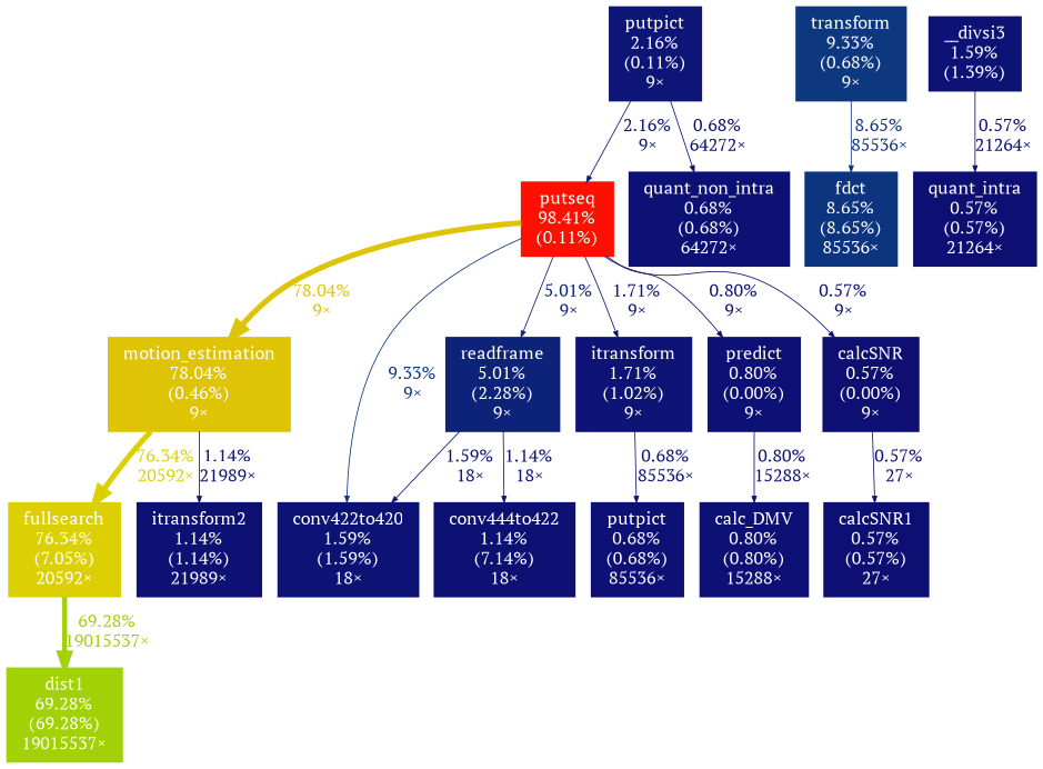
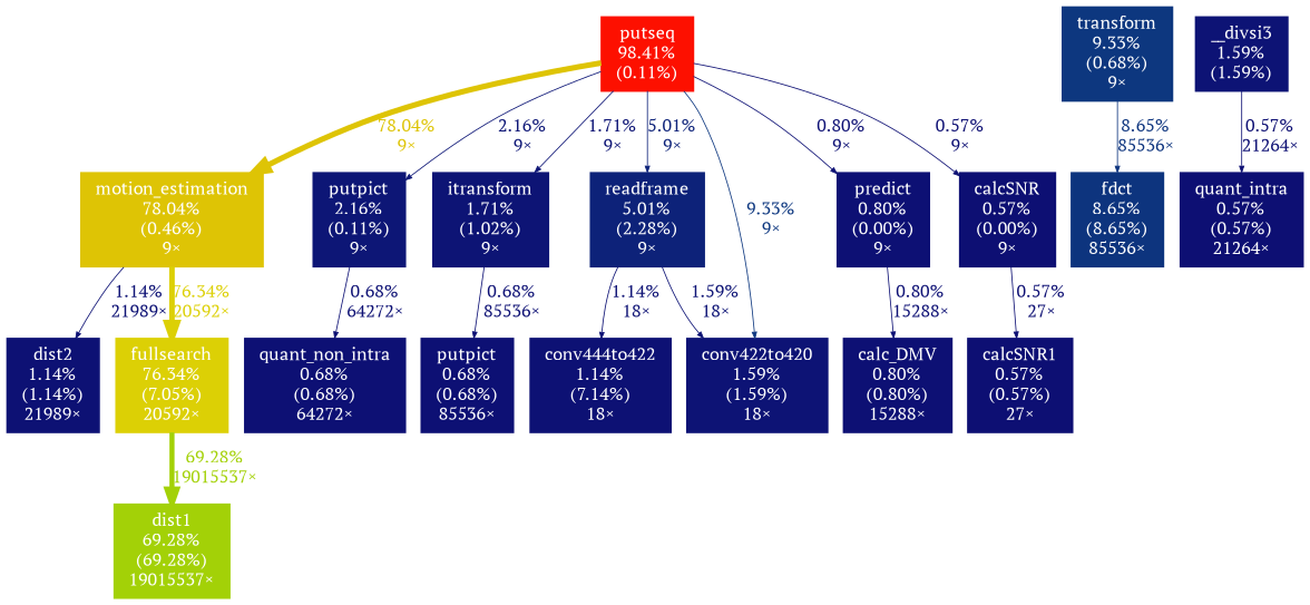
  digraph {
    fontname="PT Serif"
    nodesep=0.125
    ranksep=0.25
    node [color="#0d1074" fontcolor="#ffffff" fontname="PT Serif" fontsize=10.00 shape=box style=filled]
    edge [arrowsize=0.35 color="#0d1074" fontcolor="#0d1074" fontname="PT Serif" fontsize=10.00 labeldistance=0.50 penwidth=0.50]
    n1 [color="#fd1000" height=0 label="putseq\n98.41%\n(0.11%)" width=0]
    n2 [color="#dec405" height=0 label="motion_estimation\n78.04%\n(0.46%)\n9×" width=0]
    n3 [color="#0d2279" height=0 label="readframe\n5.01%\n(2.28%)\n9×" width=0]
    n4 [color="#0d1676" height=0 label="putpict\n2.16%\n(0.11%)\n9×" width=0]
    n5 [color="#0d1475" height=0 label="itransform\n1.71%\n(1.02%)\n9×" width=0]
    n6 [height=0 label="predict\n0.80%\n(0.00%)\n9×" width=0]
    n7 [color="#0d0f73" height=0 label="calcSNR\n0.57%\n(0.00%)\n9×" width=0]
    n8 [color="#0d1375" height=0 label="conv422to420\n1.59%\n(1.59%)\n18×" width=0]
    n9 [color="#dcd005" height=0 label="fullsearch\n76.34%\n(7.05%)\n20592×" width=0]
-   n10 [color="#0d1174" height=0 label="itransform2\n1.14%\n(1.14%)\n21989×" width=0]
+   n10 [color="#0d1174" height=0 label="dist2\n1.14%\n(1.14%)\n21989×" width=0]
    n11 [color="#0d377f" height=0 label="transform\n9.33%\n(0.68%)\n9×" width=0]
    n12 [color="#0d347e" height=0 label="fdct\n8.65%\n(8.65%)\n85536×" width=0]
    n13 [color="#0d1174" height=0 label="conv444to422\n1.14%\n(7.14%)\n18×" width=0]
    n14 [height=0 label="quant_non_intra\n0.68%\n(0.68%)\n64272×" width=0]
    n15 [height=0 label="putpict\n0.68%\n(0.68%)\n85536×" width=0]
    n16 [height=0 label="calc_DMV\n0.80%\n(0.80%)\n15288×" width=0]
    n17 [color="#0d0f73" height=0 label="calcSNR1\n0.57%\n(0.57%)\n27×" width=0]
    n18 [color="#a3d107" height=0 label="dist1\n69.28%\n(69.28%)\n19015537×" width=0]
    n19 [color="#0d0f73" height=0 label="quant_intra\n0.57%\n(0.57%)\n21264×" width=0]
-   n20 [color="#0d1375" height=0 label="__divsi3\n1.59%\n(1.39%)" width=0]
+   n20 [color="#0d1375" height=0 label="__divsi3\n1.59%\n(1.59%)" width=0]
    n1 -> n2 [arrowsize=0.88 color="#dec405" fontcolor="#dec405" label="78.04%\n9×" labeldistance=3.12 penwidth=3.12]
    n1 -> n3 [color="#0d2279" fontcolor="#0d2279" label="5.01%\n9×"]
-   n4 -> n1 [color="#0d1676" fontcolor="#0d1676" label="2.16%\n9×"]
+   n1 -> n4 [color="#0d1676" fontcolor="#0d1676" label="2.16%\n9×"]
    n1 -> n5 [color="#0d1475" fontcolor="#0d1475" label="1.71%\n9×"]
    n1 -> n6 [label="0.80%\n9×"]
    n1 -> n7 [color="#0d0f73" fontcolor="#0d0f73" label="0.57%\n9×"]
    n1 -> n8 [color="#0d377f" fontcolor="#0d377f" label="9.33%\n9×"]
    n2 -> n9 [arrowsize=0.87 color="#dcd005" fontcolor="#dcd005" label="76.34%\n20592×" labeldistance=3.05 penwidth=3.05]
    n2 -> n10 [color="#0d1174" fontcolor="#0d1174" label="1.14%\n21989×"]
    n3 -> n8 [color="#0d1375" fontcolor="#0d1375" label="1.59%\n18×"]
    n3 -> n13 [color="#0d1174" fontcolor="#0d1174" label="1.14%\n18×"]
    n4 -> n14 [label="0.68%\n64272×"]
    n5 -> n15 [label="0.68%\n85536×"]
    n6 -> n16 [label="0.80%\n15288×"]
    n7 -> n17 [color="#0d0f73" fontcolor="#0d0f73" label="0.57%\n27×"]
    n9 -> n18 [arrowsize=0.83 color="#a3d107" fontcolor="#a3d107" label="69.28%\n19015537×" labeldistance=2.77 penwidth=2.77]
    n11 -> n12 [color="#0d347e" fontcolor="#0d347e" label="8.65%\n85536×"]
    n20 -> n19 [color="#0d0f73" fontcolor="#0d0f73" label="0.57%\n21264×"]
  }
